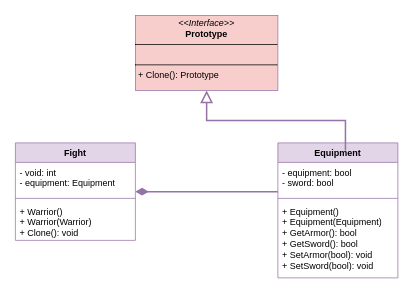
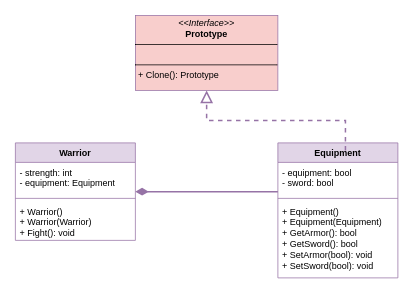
  <mxCell id="0" />
  <mxCell id="1" parent="0" />
  <mxCell id="2" value="&lt;p style=&quot;margin:0px;margin-top:4px;text-align:center;&quot;&gt;&lt;i&gt;&amp;lt;&amp;lt;Interface&amp;gt;&amp;gt;&lt;/i&gt;&lt;br&gt;&lt;b&gt;Prototype&lt;/b&gt;&lt;/p&gt;&lt;hr size=&quot;1&quot; style=&quot;border-style:solid;&quot;&gt;&lt;p style=&quot;margin:0px;margin-left:4px;&quot;&gt;&amp;nbsp;&lt;/p&gt;&lt;hr size=&quot;1&quot; style=&quot;border-style:solid;&quot;&gt;&lt;p style=&quot;margin:0px;margin-left:4px;&quot;&gt;+ Clone(): Prototype&lt;/p&gt;" style="verticalAlign=top;align=left;overflow=fill;html=1;whiteSpace=wrap;fillColor=#f8cecc;strokeColor=#9673a6;" vertex="1" parent="1"><mxGeometry x="180" y="20" width="190" height="100" as="geometry" /></mxCell>
  <mxCell id="3" style="edgeStyle=orthogonalEdgeStyle;rounded=0;orthogonalLoop=1;jettySize=auto;html=1;fillColor=#e1d5e7;strokeColor=#9673a6;endSize=12;strokeWidth=2;endArrow=diamondThin;endFill=1;" edge="1" parent="1" source="8" target="4"><mxGeometry relative="1" as="geometry"><mxPoint x="290" y="340" as="targetPoint" /><Array as="points"><mxPoint x="320" y="255" /><mxPoint x="320" y="255" /></Array></mxGeometry></mxCell>
- <mxCell id="4" value="Fight" style="swimlane;fontStyle=1;align=center;verticalAlign=top;childLayout=stackLayout;horizontal=1;startSize=26;horizontalStack=0;resizeParent=1;resizeParentMax=0;resizeLast=0;collapsible=1;marginBottom=0;whiteSpace=wrap;html=1;fillColor=#e1d5e7;strokeColor=#9673a6;" vertex="1" parent="1"><mxGeometry x="20" y="190" width="160" height="130" as="geometry" /></mxCell>
- <mxCell id="5" value="- void: int&lt;div&gt;- equipment: Equipment&lt;/div&gt;" style="text;strokeColor=none;fillColor=none;align=left;verticalAlign=top;spacingLeft=4;spacingRight=4;overflow=hidden;rotatable=0;points=[[0,0.5],[1,0.5]];portConstraint=eastwest;whiteSpace=wrap;html=1;" vertex="1" parent="4"><mxGeometry y="26" width="160" height="44" as="geometry" /></mxCell>
+ <mxCell id="4" value="Warrior" style="swimlane;fontStyle=1;align=center;verticalAlign=top;childLayout=stackLayout;horizontal=1;startSize=26;horizontalStack=0;resizeParent=1;resizeParentMax=0;resizeLast=0;collapsible=1;marginBottom=0;whiteSpace=wrap;html=1;fillColor=#e1d5e7;strokeColor=#9673a6;" vertex="1" parent="1"><mxGeometry x="20" y="190" width="160" height="130" as="geometry" /></mxCell>
+ <mxCell id="5" value="- strength: int&lt;div&gt;- equipment: Equipment&lt;/div&gt;" style="text;strokeColor=none;fillColor=none;align=left;verticalAlign=top;spacingLeft=4;spacingRight=4;overflow=hidden;rotatable=0;points=[[0,0.5],[1,0.5]];portConstraint=eastwest;whiteSpace=wrap;html=1;" vertex="1" parent="4"><mxGeometry y="26" width="160" height="44" as="geometry" /></mxCell>
  <mxCell id="6" value="" style="line;strokeWidth=1;fillColor=none;align=left;verticalAlign=middle;spacingTop=-1;spacingLeft=3;spacingRight=3;rotatable=0;labelPosition=right;points=[];portConstraint=eastwest;strokeColor=inherit;" vertex="1" parent="4"><mxGeometry y="70" width="160" height="8" as="geometry" /></mxCell>
- <mxCell id="7" value="+ Warrior()&lt;div&gt;+ Warrior(Warrior)&lt;/div&gt;&lt;div&gt;+ Clone(): void&lt;/div&gt;" style="text;strokeColor=none;fillColor=none;align=left;verticalAlign=top;spacingLeft=4;spacingRight=4;overflow=hidden;rotatable=0;points=[[0,0.5],[1,0.5]];portConstraint=eastwest;whiteSpace=wrap;html=1;" vertex="1" parent="4"><mxGeometry y="78" width="160" height="52" as="geometry" /></mxCell>
+ <mxCell id="7" value="+ Warrior()&lt;div&gt;+ Warrior(Warrior)&lt;/div&gt;&lt;div&gt;+ Fight(): void&lt;/div&gt;" style="text;strokeColor=none;fillColor=none;align=left;verticalAlign=top;spacingLeft=4;spacingRight=4;overflow=hidden;rotatable=0;points=[[0,0.5],[1,0.5]];portConstraint=eastwest;whiteSpace=wrap;html=1;" vertex="1" parent="4"><mxGeometry y="78" width="160" height="52" as="geometry" /></mxCell>
  <mxCell id="8" value="Equipment" style="swimlane;fontStyle=1;align=center;verticalAlign=top;childLayout=stackLayout;horizontal=1;startSize=26;horizontalStack=0;resizeParent=1;resizeParentMax=0;resizeLast=0;collapsible=1;marginBottom=0;whiteSpace=wrap;html=1;fillColor=#e1d5e7;strokeColor=#9673a6;" vertex="1" parent="1"><mxGeometry x="370" y="190" width="160" height="180" as="geometry" /></mxCell>
  <mxCell id="9" value="- equipment: bool&lt;div&gt;- sword: bool&lt;/div&gt;" style="text;strokeColor=none;fillColor=none;align=left;verticalAlign=top;spacingLeft=4;spacingRight=4;overflow=hidden;rotatable=0;points=[[0,0.5],[1,0.5]];portConstraint=eastwest;whiteSpace=wrap;html=1;" vertex="1" parent="8"><mxGeometry y="26" width="160" height="44" as="geometry" /></mxCell>
  <mxCell id="10" value="" style="line;strokeWidth=1;fillColor=none;align=left;verticalAlign=middle;spacingTop=-1;spacingLeft=3;spacingRight=3;rotatable=0;labelPosition=right;points=[];portConstraint=eastwest;strokeColor=inherit;" vertex="1" parent="8"><mxGeometry y="70" width="160" height="8" as="geometry" /></mxCell>
  <mxCell id="11" value="+ Equipment()&lt;div&gt;+ Equipment(Equipment)&lt;/div&gt;&lt;div&gt;+ GetArmor(): bool&lt;/div&gt;&lt;div&gt;+ GetSword(): bool&lt;/div&gt;&lt;div&gt;+ SetArmor(bool): void&lt;/div&gt;&lt;div&gt;+ SetSword(bool): void&lt;/div&gt;" style="text;strokeColor=none;fillColor=none;align=left;verticalAlign=top;spacingLeft=4;spacingRight=4;overflow=hidden;rotatable=0;points=[[0,0.5],[1,0.5]];portConstraint=eastwest;whiteSpace=wrap;html=1;" vertex="1" parent="8"><mxGeometry y="78" width="160" height="102" as="geometry" /></mxCell>
- <mxCell id="12" style="edgeStyle=orthogonalEdgeStyle;rounded=0;orthogonalLoop=1;jettySize=auto;html=1;fillColor=#e1d5e7;strokeColor=#9673a6;endArrow=block;endFill=0;endSize=12;strokeWidth=2;exitX=0.563;exitY=0.056;exitDx=0;exitDy=0;exitPerimeter=0;" edge="1" parent="1" source="8" target="2"><mxGeometry relative="1" as="geometry"><mxPoint x="110" y="200" as="sourcePoint" /><mxPoint x="285" y="130" as="targetPoint" /></mxGeometry></mxCell>
+ <mxCell id="12" style="edgeStyle=orthogonalEdgeStyle;rounded=0;orthogonalLoop=1;jettySize=auto;html=1;fillColor=#e1d5e7;strokeColor=#9673a6;endArrow=block;endFill=0;endSize=12;strokeWidth=2;exitX=0.563;exitY=0.056;exitDx=0;exitDy=0;exitPerimeter=0;dashed=1;" edge="1" parent="1" source="8" target="2"><mxGeometry relative="1" as="geometry"><mxPoint x="110" y="200" as="sourcePoint" /><mxPoint x="285" y="130" as="targetPoint" /></mxGeometry></mxCell>
